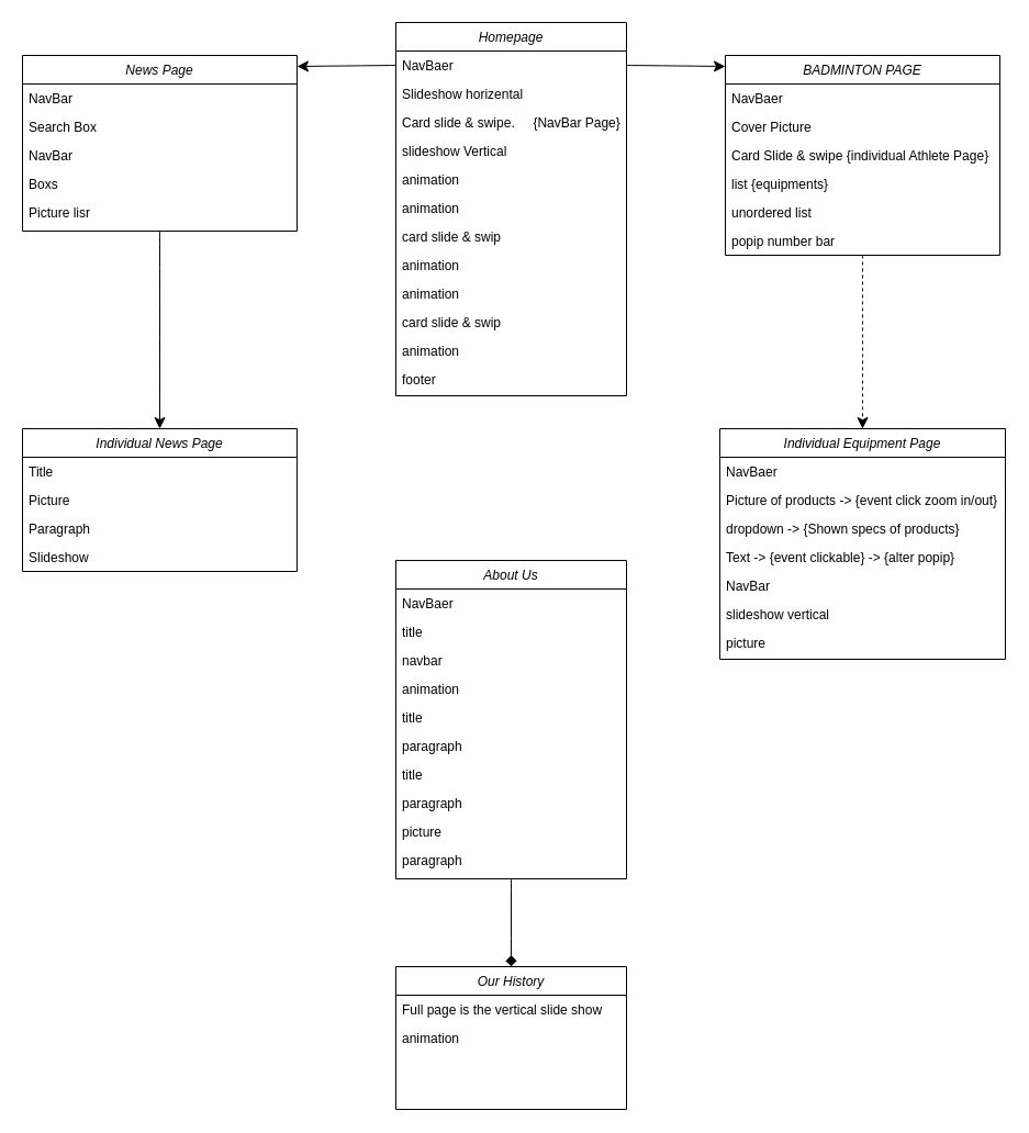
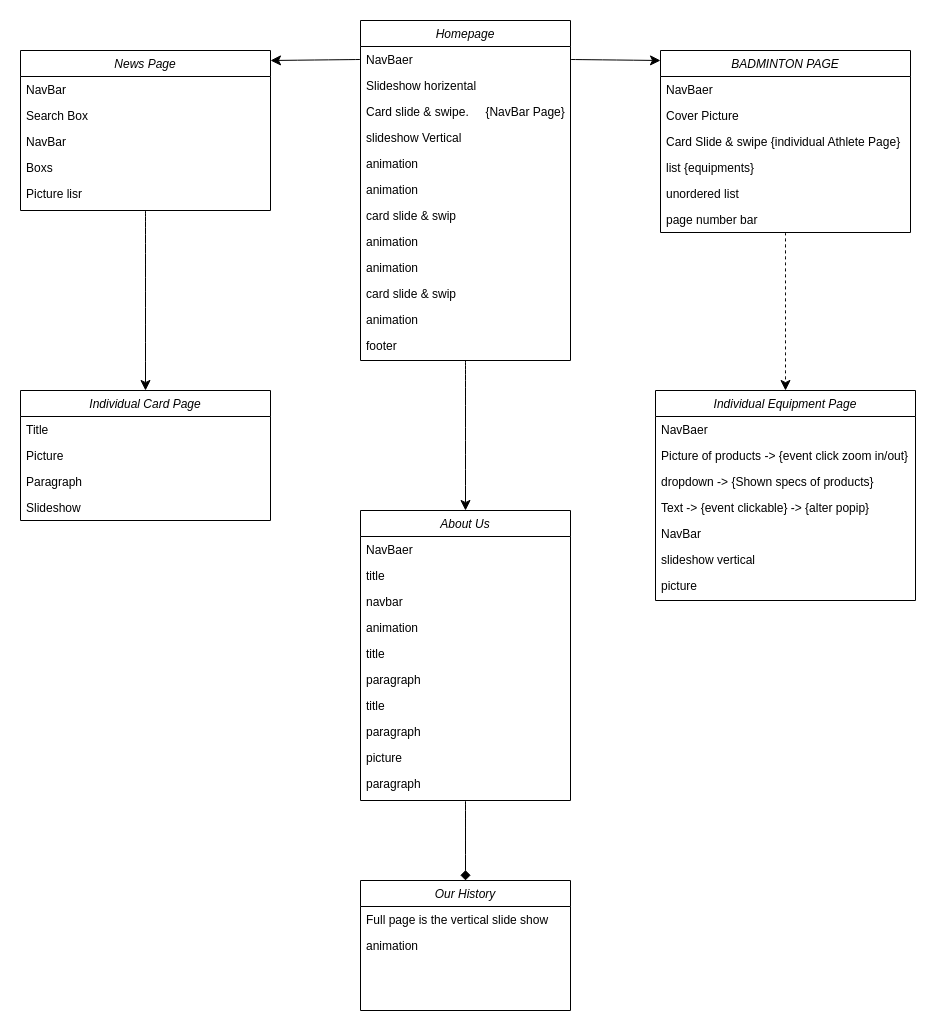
  <mxCell id="0" />
  <mxCell id="1" parent="0" />
  <mxCell id="2" value="" style="group" vertex="1" connectable="0" parent="1"><mxGeometry x="20" y="20" width="895" height="990" as="geometry" /></mxCell>
  <mxCell id="3" style="edgeStyle=none;curved=1;rounded=0;orthogonalLoop=1;jettySize=auto;html=1;fontSize=12;startSize=8;endSize=8;dashed=1;" edge="1" parent="2" source="4" target="26"><mxGeometry relative="1" as="geometry" /></mxCell>
  <mxCell id="4" value="BADMINTON PAGE" style="swimlane;fontStyle=2;align=center;verticalAlign=top;childLayout=stackLayout;horizontal=1;startSize=26;horizontalStack=0;resizeParent=1;resizeLast=0;collapsible=1;marginBottom=0;rounded=0;shadow=0;strokeWidth=1;" parent="2" vertex="1"><mxGeometry x="640" y="30" width="250" height="182" as="geometry"><mxRectangle x="230" y="140" width="160" height="26" as="alternateBounds" /></mxGeometry></mxCell>
  <mxCell id="5" value="NavBaer" style="text;align=left;verticalAlign=top;spacingLeft=4;spacingRight=4;overflow=hidden;rotatable=0;points=[[0,0.5],[1,0.5]];portConstraint=eastwest;" parent="4" vertex="1"><mxGeometry y="26" width="250" height="26" as="geometry" /></mxCell>
  <mxCell id="6" value="Cover Picture" style="text;align=left;verticalAlign=top;spacingLeft=4;spacingRight=4;overflow=hidden;rotatable=0;points=[[0,0.5],[1,0.5]];portConstraint=eastwest;rounded=0;shadow=0;html=0;" parent="4" vertex="1"><mxGeometry y="52" width="250" height="26" as="geometry" /></mxCell>
  <mxCell id="7" value="Card Slide &amp; swipe {individual Athlete Page}" style="text;align=left;verticalAlign=top;spacingLeft=4;spacingRight=4;overflow=hidden;rotatable=0;points=[[0,0.5],[1,0.5]];portConstraint=eastwest;rounded=0;shadow=0;html=0;" parent="4" vertex="1"><mxGeometry y="78" width="250" height="26" as="geometry" /></mxCell>
  <mxCell id="8" value="list {equipments}" style="text;align=left;verticalAlign=top;spacingLeft=4;spacingRight=4;overflow=hidden;rotatable=0;points=[[0,0.5],[1,0.5]];portConstraint=eastwest;rounded=0;shadow=0;html=0;" vertex="1" parent="4"><mxGeometry y="104" width="250" height="26" as="geometry" /></mxCell>
  <mxCell id="9" value="unordered list" style="text;align=left;verticalAlign=top;spacingLeft=4;spacingRight=4;overflow=hidden;rotatable=0;points=[[0,0.5],[1,0.5]];portConstraint=eastwest;rounded=0;shadow=0;html=0;" vertex="1" parent="4"><mxGeometry y="130" width="250" height="26" as="geometry" /></mxCell>
- <mxCell id="10" value="popip number bar" style="text;align=left;verticalAlign=top;spacingLeft=4;spacingRight=4;overflow=hidden;rotatable=0;points=[[0,0.5],[1,0.5]];portConstraint=eastwest;rounded=0;shadow=0;html=0;" vertex="1" parent="4"><mxGeometry y="156" width="250" height="26" as="geometry" /></mxCell>
+ <mxCell id="10" value="page number bar" style="text;align=left;verticalAlign=top;spacingLeft=4;spacingRight=4;overflow=hidden;rotatable=0;points=[[0,0.5],[1,0.5]];portConstraint=eastwest;rounded=0;shadow=0;html=0;" vertex="1" parent="4"><mxGeometry y="156" width="250" height="26" as="geometry" /></mxCell>
  <mxCell id="11" value="" style="edgeStyle=none;curved=1;rounded=0;orthogonalLoop=1;jettySize=auto;html=1;fontSize=12;startSize=8;endSize=8;exitX=0;exitY=0.5;exitDx=0;exitDy=0;" edge="1" parent="2" source="14"><mxGeometry relative="1" as="geometry"><mxPoint x="340" y="47.591" as="sourcePoint" /><mxPoint x="250" y="39.997" as="targetPoint" /></mxGeometry></mxCell>
+ <mxCell id="12" style="edgeStyle=none;curved=1;rounded=0;orthogonalLoop=1;jettySize=auto;html=1;entryX=0.5;entryY=0;entryDx=0;entryDy=0;fontSize=12;startSize=8;endSize=8;" edge="1" parent="2" source="13" target="48"><mxGeometry relative="1" as="geometry" /></mxCell>
  <mxCell id="13" value="Homepage" style="swimlane;fontStyle=2;align=center;verticalAlign=top;childLayout=stackLayout;horizontal=1;startSize=26;horizontalStack=0;resizeParent=1;resizeLast=0;collapsible=1;marginBottom=0;rounded=0;shadow=0;strokeWidth=1;" vertex="1" parent="2"><mxGeometry x="340" width="210" height="340" as="geometry"><mxRectangle x="230" y="140" width="160" height="26" as="alternateBounds" /></mxGeometry></mxCell>
  <mxCell id="14" value="NavBaer" style="text;align=left;verticalAlign=top;spacingLeft=4;spacingRight=4;overflow=hidden;rotatable=0;points=[[0,0.5],[1,0.5]];portConstraint=eastwest;" vertex="1" parent="13"><mxGeometry y="26" width="210" height="26" as="geometry" /></mxCell>
  <mxCell id="15" value="Slideshow horizental" style="text;align=left;verticalAlign=top;spacingLeft=4;spacingRight=4;overflow=hidden;rotatable=0;points=[[0,0.5],[1,0.5]];portConstraint=eastwest;rounded=0;shadow=0;html=0;" vertex="1" parent="13"><mxGeometry y="52" width="210" height="26" as="geometry" /></mxCell>
  <mxCell id="16" value="Card slide &amp; swipe.     {NavBar Page}" style="text;align=left;verticalAlign=top;spacingLeft=4;spacingRight=4;overflow=hidden;rotatable=0;points=[[0,0.5],[1,0.5]];portConstraint=eastwest;rounded=0;shadow=0;html=0;" vertex="1" parent="13"><mxGeometry y="78" width="210" height="26" as="geometry" /></mxCell>
  <mxCell id="17" value="slideshow Vertical" style="text;align=left;verticalAlign=top;spacingLeft=4;spacingRight=4;overflow=hidden;rotatable=0;points=[[0,0.5],[1,0.5]];portConstraint=eastwest;rounded=0;shadow=0;html=0;" vertex="1" parent="13"><mxGeometry y="104" width="210" height="26" as="geometry" /></mxCell>
  <mxCell id="18" value="animation" style="text;align=left;verticalAlign=top;spacingLeft=4;spacingRight=4;overflow=hidden;rotatable=0;points=[[0,0.5],[1,0.5]];portConstraint=eastwest;rounded=0;shadow=0;html=0;" vertex="1" parent="13"><mxGeometry y="130" width="210" height="26" as="geometry" /></mxCell>
  <mxCell id="19" value="animation" style="text;align=left;verticalAlign=top;spacingLeft=4;spacingRight=4;overflow=hidden;rotatable=0;points=[[0,0.5],[1,0.5]];portConstraint=eastwest;rounded=0;shadow=0;html=0;" vertex="1" parent="13"><mxGeometry y="156" width="210" height="26" as="geometry" /></mxCell>
  <mxCell id="20" value="card slide &amp; swip" style="text;align=left;verticalAlign=top;spacingLeft=4;spacingRight=4;overflow=hidden;rotatable=0;points=[[0,0.5],[1,0.5]];portConstraint=eastwest;rounded=0;shadow=0;html=0;" vertex="1" parent="13"><mxGeometry y="182" width="210" height="26" as="geometry" /></mxCell>
  <mxCell id="21" value="animation" style="text;align=left;verticalAlign=top;spacingLeft=4;spacingRight=4;overflow=hidden;rotatable=0;points=[[0,0.5],[1,0.5]];portConstraint=eastwest;rounded=0;shadow=0;html=0;" vertex="1" parent="13"><mxGeometry y="208" width="210" height="26" as="geometry" /></mxCell>
  <mxCell id="22" value="animation" style="text;align=left;verticalAlign=top;spacingLeft=4;spacingRight=4;overflow=hidden;rotatable=0;points=[[0,0.5],[1,0.5]];portConstraint=eastwest;rounded=0;shadow=0;html=0;" vertex="1" parent="13"><mxGeometry y="234" width="210" height="26" as="geometry" /></mxCell>
  <mxCell id="23" value="card slide &amp; swip" style="text;align=left;verticalAlign=top;spacingLeft=4;spacingRight=4;overflow=hidden;rotatable=0;points=[[0,0.5],[1,0.5]];portConstraint=eastwest;rounded=0;shadow=0;html=0;" vertex="1" parent="13"><mxGeometry y="260" width="210" height="26" as="geometry" /></mxCell>
  <mxCell id="24" value="animation" style="text;align=left;verticalAlign=top;spacingLeft=4;spacingRight=4;overflow=hidden;rotatable=0;points=[[0,0.5],[1,0.5]];portConstraint=eastwest;rounded=0;shadow=0;html=0;" vertex="1" parent="13"><mxGeometry y="286" width="210" height="26" as="geometry" /></mxCell>
  <mxCell id="25" value="footer" style="text;align=left;verticalAlign=top;spacingLeft=4;spacingRight=4;overflow=hidden;rotatable=0;points=[[0,0.5],[1,0.5]];portConstraint=eastwest;rounded=0;shadow=0;html=0;" vertex="1" parent="13"><mxGeometry y="312" width="210" height="26" as="geometry" /></mxCell>
  <mxCell id="26" value="Individual Equipment Page" style="swimlane;fontStyle=2;align=center;verticalAlign=top;childLayout=stackLayout;horizontal=1;startSize=26;horizontalStack=0;resizeParent=1;resizeLast=0;collapsible=1;marginBottom=0;rounded=0;shadow=0;strokeWidth=1;" vertex="1" parent="2"><mxGeometry x="635" y="370" width="260" height="210" as="geometry"><mxRectangle x="230" y="140" width="160" height="26" as="alternateBounds" /></mxGeometry></mxCell>
  <mxCell id="27" value="NavBaer" style="text;align=left;verticalAlign=top;spacingLeft=4;spacingRight=4;overflow=hidden;rotatable=0;points=[[0,0.5],[1,0.5]];portConstraint=eastwest;" vertex="1" parent="26"><mxGeometry y="26" width="260" height="26" as="geometry" /></mxCell>
  <mxCell id="28" value="Picture of products -&gt; {event click zoom in/out}" style="text;align=left;verticalAlign=top;spacingLeft=4;spacingRight=4;overflow=hidden;rotatable=0;points=[[0,0.5],[1,0.5]];portConstraint=eastwest;rounded=0;shadow=0;html=0;" vertex="1" parent="26"><mxGeometry y="52" width="260" height="26" as="geometry" /></mxCell>
  <mxCell id="29" value="dropdown -&gt; {Shown specs of products}" style="text;align=left;verticalAlign=top;spacingLeft=4;spacingRight=4;overflow=hidden;rotatable=0;points=[[0,0.5],[1,0.5]];portConstraint=eastwest;rounded=0;shadow=0;html=0;" vertex="1" parent="26"><mxGeometry y="78" width="260" height="26" as="geometry" /></mxCell>
  <mxCell id="30" value="Text -&gt; {event clickable} -&gt; {alter popip}" style="text;align=left;verticalAlign=top;spacingLeft=4;spacingRight=4;overflow=hidden;rotatable=0;points=[[0,0.5],[1,0.5]];portConstraint=eastwest;rounded=0;shadow=0;html=0;" vertex="1" parent="26"><mxGeometry y="104" width="260" height="26" as="geometry" /></mxCell>
  <mxCell id="31" value="NavBar" style="text;align=left;verticalAlign=top;spacingLeft=4;spacingRight=4;overflow=hidden;rotatable=0;points=[[0,0.5],[1,0.5]];portConstraint=eastwest;rounded=0;shadow=0;html=0;" vertex="1" parent="26"><mxGeometry y="130" width="260" height="26" as="geometry" /></mxCell>
  <mxCell id="32" value="slideshow vertical" style="text;align=left;verticalAlign=top;spacingLeft=4;spacingRight=4;overflow=hidden;rotatable=0;points=[[0,0.5],[1,0.5]];portConstraint=eastwest;rounded=0;shadow=0;html=0;" vertex="1" parent="26"><mxGeometry y="156" width="260" height="26" as="geometry" /></mxCell>
  <mxCell id="33" value="picture" style="text;align=left;verticalAlign=top;spacingLeft=4;spacingRight=4;overflow=hidden;rotatable=0;points=[[0,0.5],[1,0.5]];portConstraint=eastwest;rounded=0;shadow=0;html=0;" vertex="1" parent="26"><mxGeometry y="182" width="260" height="26" as="geometry" /></mxCell>
  <mxCell id="34" style="edgeStyle=none;curved=1;rounded=0;orthogonalLoop=1;jettySize=auto;html=1;entryX=0.5;entryY=0;entryDx=0;entryDy=0;fontSize=12;startSize=8;endSize=8;" edge="1" parent="2" source="35" target="41"><mxGeometry relative="1" as="geometry" /></mxCell>
  <mxCell id="35" value="News Page" style="swimlane;fontStyle=2;align=center;verticalAlign=top;childLayout=stackLayout;horizontal=1;startSize=26;horizontalStack=0;resizeParent=1;resizeLast=0;collapsible=1;marginBottom=0;rounded=0;shadow=0;strokeWidth=1;" vertex="1" parent="2"><mxGeometry y="30" width="250" height="160" as="geometry"><mxRectangle x="230" y="140" width="160" height="26" as="alternateBounds" /></mxGeometry></mxCell>
  <mxCell id="36" value="NavBar" style="text;align=left;verticalAlign=top;spacingLeft=4;spacingRight=4;overflow=hidden;rotatable=0;points=[[0,0.5],[1,0.5]];portConstraint=eastwest;" vertex="1" parent="35"><mxGeometry y="26" width="250" height="26" as="geometry" /></mxCell>
  <mxCell id="37" value="Search Box" style="text;align=left;verticalAlign=top;spacingLeft=4;spacingRight=4;overflow=hidden;rotatable=0;points=[[0,0.5],[1,0.5]];portConstraint=eastwest;rounded=0;shadow=0;html=0;" vertex="1" parent="35"><mxGeometry y="52" width="250" height="26" as="geometry" /></mxCell>
  <mxCell id="38" value="NavBar" style="text;align=left;verticalAlign=top;spacingLeft=4;spacingRight=4;overflow=hidden;rotatable=0;points=[[0,0.5],[1,0.5]];portConstraint=eastwest;rounded=0;shadow=0;html=0;" vertex="1" parent="35"><mxGeometry y="78" width="250" height="26" as="geometry" /></mxCell>
  <mxCell id="39" value="Boxs" style="text;align=left;verticalAlign=top;spacingLeft=4;spacingRight=4;overflow=hidden;rotatable=0;points=[[0,0.5],[1,0.5]];portConstraint=eastwest;rounded=0;shadow=0;html=0;" vertex="1" parent="35"><mxGeometry y="104" width="250" height="26" as="geometry" /></mxCell>
  <mxCell id="40" value="Picture lisr" style="text;align=left;verticalAlign=top;spacingLeft=4;spacingRight=4;overflow=hidden;rotatable=0;points=[[0,0.5],[1,0.5]];portConstraint=eastwest;rounded=0;shadow=0;html=0;" vertex="1" parent="35"><mxGeometry y="130" width="250" height="26" as="geometry" /></mxCell>
- <mxCell id="41" value="Individual News Page" style="swimlane;fontStyle=2;align=center;verticalAlign=top;childLayout=stackLayout;horizontal=1;startSize=26;horizontalStack=0;resizeParent=1;resizeLast=0;collapsible=1;marginBottom=0;rounded=0;shadow=0;strokeWidth=1;" vertex="1" parent="2"><mxGeometry y="370" width="250" height="130" as="geometry"><mxRectangle x="230" y="140" width="160" height="26" as="alternateBounds" /></mxGeometry></mxCell>
+ <mxCell id="41" value="Individual Card Page" style="swimlane;fontStyle=2;align=center;verticalAlign=top;childLayout=stackLayout;horizontal=1;startSize=26;horizontalStack=0;resizeParent=1;resizeLast=0;collapsible=1;marginBottom=0;rounded=0;shadow=0;strokeWidth=1;" vertex="1" parent="2"><mxGeometry y="370" width="250" height="130" as="geometry"><mxRectangle x="230" y="140" width="160" height="26" as="alternateBounds" /></mxGeometry></mxCell>
  <mxCell id="42" value="Title" style="text;align=left;verticalAlign=top;spacingLeft=4;spacingRight=4;overflow=hidden;rotatable=0;points=[[0,0.5],[1,0.5]];portConstraint=eastwest;" vertex="1" parent="41"><mxGeometry y="26" width="250" height="26" as="geometry" /></mxCell>
  <mxCell id="43" value="Picture" style="text;align=left;verticalAlign=top;spacingLeft=4;spacingRight=4;overflow=hidden;rotatable=0;points=[[0,0.5],[1,0.5]];portConstraint=eastwest;rounded=0;shadow=0;html=0;" vertex="1" parent="41"><mxGeometry y="52" width="250" height="26" as="geometry" /></mxCell>
  <mxCell id="44" value="Paragraph" style="text;align=left;verticalAlign=top;spacingLeft=4;spacingRight=4;overflow=hidden;rotatable=0;points=[[0,0.5],[1,0.5]];portConstraint=eastwest;rounded=0;shadow=0;html=0;" vertex="1" parent="41"><mxGeometry y="78" width="250" height="26" as="geometry" /></mxCell>
  <mxCell id="45" value="Slideshow" style="text;align=left;verticalAlign=top;spacingLeft=4;spacingRight=4;overflow=hidden;rotatable=0;points=[[0,0.5],[1,0.5]];portConstraint=eastwest;rounded=0;shadow=0;html=0;" vertex="1" parent="41"><mxGeometry y="104" width="250" height="26" as="geometry" /></mxCell>
  <mxCell id="46" value="" style="edgeStyle=none;curved=1;rounded=0;orthogonalLoop=1;jettySize=auto;html=1;fontSize=12;startSize=8;endSize=8;exitX=1;exitY=0.5;exitDx=0;exitDy=0;" edge="1" parent="2" source="14"><mxGeometry relative="1" as="geometry"><mxPoint x="640" y="40" as="targetPoint" /></mxGeometry></mxCell>
  <mxCell id="47" value="" style="edgeStyle=none;curved=1;rounded=0;orthogonalLoop=1;jettySize=auto;html=1;fontSize=12;startSize=8;endSize=8;entryX=0.5;entryY=0;entryDx=0;entryDy=0;endArrow=diamond;" edge="1" parent="2" source="48" target="59"><mxGeometry relative="1" as="geometry" /></mxCell>
  <mxCell id="48" value="About Us" style="swimlane;fontStyle=2;align=center;verticalAlign=top;childLayout=stackLayout;horizontal=1;startSize=26;horizontalStack=0;resizeParent=1;resizeLast=0;collapsible=1;marginBottom=0;rounded=0;shadow=0;strokeWidth=1;" vertex="1" parent="2"><mxGeometry x="340" y="490" width="210" height="290" as="geometry"><mxRectangle x="230" y="140" width="160" height="26" as="alternateBounds" /></mxGeometry></mxCell>
  <mxCell id="49" value="NavBaer" style="text;align=left;verticalAlign=top;spacingLeft=4;spacingRight=4;overflow=hidden;rotatable=0;points=[[0,0.5],[1,0.5]];portConstraint=eastwest;" vertex="1" parent="48"><mxGeometry y="26" width="210" height="26" as="geometry" /></mxCell>
  <mxCell id="50" value="title" style="text;align=left;verticalAlign=top;spacingLeft=4;spacingRight=4;overflow=hidden;rotatable=0;points=[[0,0.5],[1,0.5]];portConstraint=eastwest;rounded=0;shadow=0;html=0;" vertex="1" parent="48"><mxGeometry y="52" width="210" height="26" as="geometry" /></mxCell>
  <mxCell id="51" value="navbar" style="text;align=left;verticalAlign=top;spacingLeft=4;spacingRight=4;overflow=hidden;rotatable=0;points=[[0,0.5],[1,0.5]];portConstraint=eastwest;rounded=0;shadow=0;html=0;" vertex="1" parent="48"><mxGeometry y="78" width="210" height="26" as="geometry" /></mxCell>
  <mxCell id="52" value="animation" style="text;align=left;verticalAlign=top;spacingLeft=4;spacingRight=4;overflow=hidden;rotatable=0;points=[[0,0.5],[1,0.5]];portConstraint=eastwest;rounded=0;shadow=0;html=0;" vertex="1" parent="48"><mxGeometry y="104" width="210" height="26" as="geometry" /></mxCell>
  <mxCell id="53" value="title" style="text;align=left;verticalAlign=top;spacingLeft=4;spacingRight=4;overflow=hidden;rotatable=0;points=[[0,0.5],[1,0.5]];portConstraint=eastwest;rounded=0;shadow=0;html=0;" vertex="1" parent="48"><mxGeometry y="130" width="210" height="26" as="geometry" /></mxCell>
  <mxCell id="54" value="paragraph" style="text;align=left;verticalAlign=top;spacingLeft=4;spacingRight=4;overflow=hidden;rotatable=0;points=[[0,0.5],[1,0.5]];portConstraint=eastwest;rounded=0;shadow=0;html=0;" vertex="1" parent="48"><mxGeometry y="156" width="210" height="26" as="geometry" /></mxCell>
  <mxCell id="55" value="title" style="text;align=left;verticalAlign=top;spacingLeft=4;spacingRight=4;overflow=hidden;rotatable=0;points=[[0,0.5],[1,0.5]];portConstraint=eastwest;rounded=0;shadow=0;html=0;" vertex="1" parent="48"><mxGeometry y="182" width="210" height="26" as="geometry" /></mxCell>
  <mxCell id="56" value="paragraph" style="text;align=left;verticalAlign=top;spacingLeft=4;spacingRight=4;overflow=hidden;rotatable=0;points=[[0,0.5],[1,0.5]];portConstraint=eastwest;rounded=0;shadow=0;html=0;" vertex="1" parent="48"><mxGeometry y="208" width="210" height="26" as="geometry" /></mxCell>
  <mxCell id="57" value="picture" style="text;align=left;verticalAlign=top;spacingLeft=4;spacingRight=4;overflow=hidden;rotatable=0;points=[[0,0.5],[1,0.5]];portConstraint=eastwest;rounded=0;shadow=0;html=0;" vertex="1" parent="48"><mxGeometry y="234" width="210" height="26" as="geometry" /></mxCell>
  <mxCell id="58" value="paragraph" style="text;align=left;verticalAlign=top;spacingLeft=4;spacingRight=4;overflow=hidden;rotatable=0;points=[[0,0.5],[1,0.5]];portConstraint=eastwest;rounded=0;shadow=0;html=0;" vertex="1" parent="48"><mxGeometry y="260" width="210" height="26" as="geometry" /></mxCell>
  <mxCell id="59" value="Our History" style="swimlane;fontStyle=2;align=center;verticalAlign=top;childLayout=stackLayout;horizontal=1;startSize=26;horizontalStack=0;resizeParent=1;resizeLast=0;collapsible=1;marginBottom=0;rounded=0;shadow=0;strokeWidth=1;" vertex="1" parent="2"><mxGeometry x="340" y="860" width="210" height="130" as="geometry"><mxRectangle x="230" y="140" width="160" height="26" as="alternateBounds" /></mxGeometry></mxCell>
  <mxCell id="60" value="Full page is the vertical slide show" style="text;align=left;verticalAlign=top;spacingLeft=4;spacingRight=4;overflow=hidden;rotatable=0;points=[[0,0.5],[1,0.5]];portConstraint=eastwest;rounded=0;shadow=0;html=0;" vertex="1" parent="59"><mxGeometry y="26" width="210" height="26" as="geometry" /></mxCell>
  <mxCell id="61" value="animation" style="text;align=left;verticalAlign=top;spacingLeft=4;spacingRight=4;overflow=hidden;rotatable=0;points=[[0,0.5],[1,0.5]];portConstraint=eastwest;" vertex="1" parent="59"><mxGeometry y="52" width="210" height="26" as="geometry" /></mxCell>
